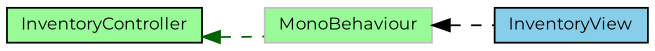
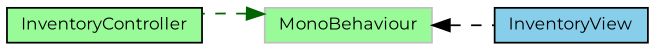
  digraph {
    fontname=Montserrat
    rankdir=LR
    node [color=black fillcolor=palegreen fontname=Montserrat fontsize=10 shape=record style=filled]
    edge [dir=back fontname=Montserrat fontsize=10 labelfontname=Helvetica labelfontsize=10 style=dashed]
    n1 [fontcolor=black height=0.2 label=InventoryController width=0.4]
    n2 [color=grey75 height=0.2 label=MonoBehaviour width=0.4]
    n3 [fillcolor=skyblue height=0.2 label=InventoryView width=0.4]
-   n1 -> n2 [color=darkgreen]
+   n2 -> n1 [color=darkgreen]
    n2 -> n3 [color=black]
  }
